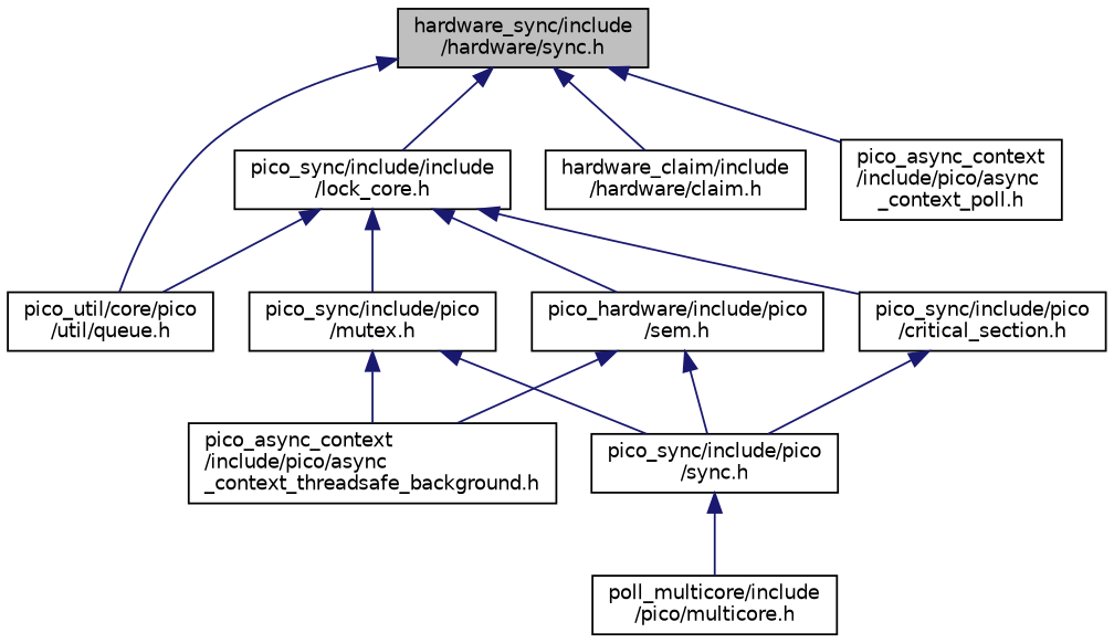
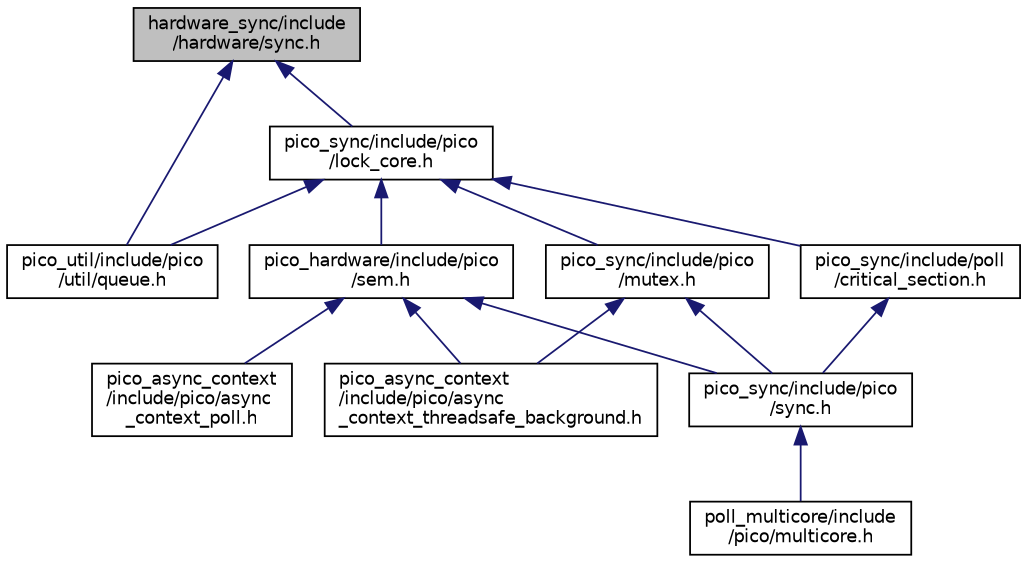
  digraph {
    node [color=black fillcolor=white fontname=Helvetica fontsize=10 shape=record style=filled]
    edge [color=midnightblue dir=back fontname=Helvetica fontsize=10 labelfontname=Helvetica labelfontsize=10 style=solid]
    n1 [fillcolor=grey75 fontcolor=black height=0.2 label="hardware_sync/include\l/hardware/sync.h" width=0.4]
-   n2 [height=0.2 label="pico_sync/include/include\l/lock_core.h" width=0.4]
-   n3 [height=0.2 label="pico_util/core/pico\l/util/queue.h" width=0.4]
-   n4 [height=0.2 label="hardware_claim/include\l/hardware/claim.h" width=0.4]
-   n5 [height=0.2 label="pico_sync/include/pico\l/critical_section.h" width=0.4]
+   n2 [height=0.2 label="pico_sync/include/pico\l/lock_core.h" width=0.4]
+   n3 [height=0.2 label="pico_util/include/pico\l/util/queue.h" width=0.4]
+   n5 [height=0.2 label="pico_sync/include/poll\l/critical_section.h" width=0.4]
    n6 [height=0.2 label="pico_sync/include/pico\l/mutex.h" width=0.4]
    n7 [height=0.2 label="pico_hardware/include/pico\l/sem.h" width=0.4]
    n8 [height=0.2 label="pico_sync/include/pico\l/sync.h" width=0.4]
    n9 [height=0.2 label="pico_async_context\l/include/pico/async\l_context_threadsafe_background.h" width=0.4]
    n10 [height=0.2 label="pico_async_context\l/include/pico/async\l_context_poll.h" width=0.4]
    n11 [height=0.2 label="poll_multicore/include\l/pico/multicore.h" width=0.4]
    n1 -> n2
    n1 -> n3
-   n1 -> n4
    n2 -> n3
    n2 -> n5
    n2 -> n6
    n2 -> n7
    n5 -> n8
    n6 -> n8
    n6 -> n9
    n7 -> n8
    n7 -> n9
-   n1 -> n10
+   n7 -> n10
    n8 -> n11
  }
